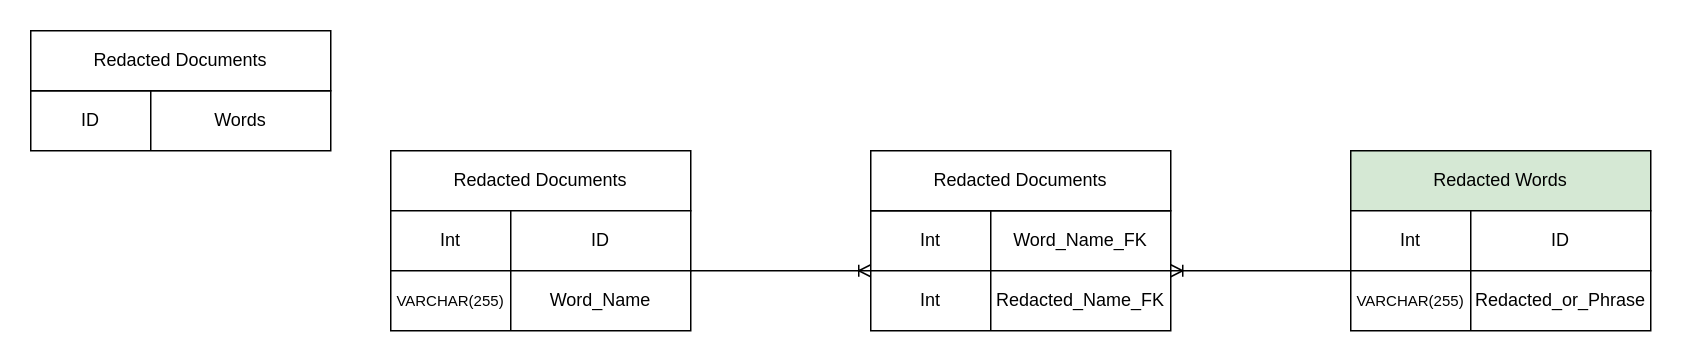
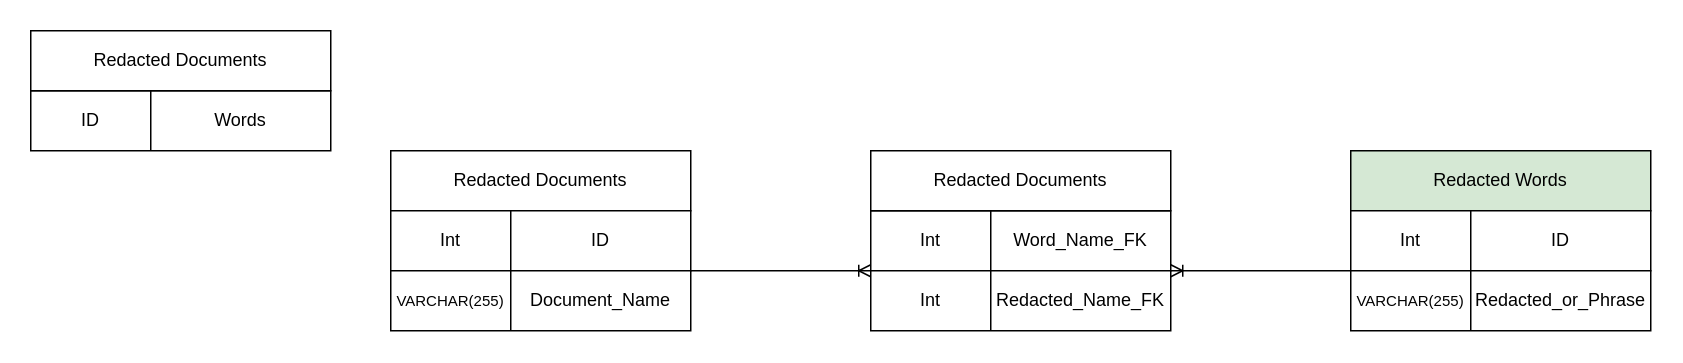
  <mxCell id="0" />
  <mxCell id="1" parent="0" />
  <mxCell id="2" value="Redacted Documents" style="rounded=0;whiteSpace=wrap;html=1;" vertex="1" parent="1"><mxGeometry x="260" y="100" width="200" height="40" as="geometry" /></mxCell>
  <mxCell id="3" value="" style="group" vertex="1" connectable="0" parent="1"><mxGeometry x="260" y="140" width="200" height="40" as="geometry" /></mxCell>
  <mxCell id="4" value="" style="group" vertex="1" connectable="0" parent="3"><mxGeometry width="200" height="40" as="geometry" /></mxCell>
  <mxCell id="5" value="" style="rounded=0;whiteSpace=wrap;html=1;" vertex="1" parent="4"><mxGeometry width="200" height="40" as="geometry" /></mxCell>
  <mxCell id="6" value="Int" style="text;html=1;strokeColor=none;fillColor=none;align=center;verticalAlign=middle;whiteSpace=wrap;rounded=0;" vertex="1" parent="4"><mxGeometry width="80" height="40" as="geometry" /></mxCell>
  <mxCell id="7" value="ID" style="text;html=1;strokeColor=none;fillColor=none;align=center;verticalAlign=middle;whiteSpace=wrap;rounded=0;" vertex="1" parent="3"><mxGeometry x="80" width="120" height="40" as="geometry" /></mxCell>
  <mxCell id="8" value="" style="endArrow=none;html=1;entryX=0.4;entryY=-0.002;entryDx=0;entryDy=0;entryPerimeter=0;exitX=0;exitY=1;exitDx=0;exitDy=0;" edge="1" parent="3" source="7" target="5"><mxGeometry width="50" height="50" relative="1" as="geometry"><mxPoint x="80" y="40" as="sourcePoint" /><mxPoint x="200" y="-10" as="targetPoint" /></mxGeometry></mxCell>
  <mxCell id="9" value="" style="group" vertex="1" connectable="0" parent="1"><mxGeometry x="260" y="180" width="200" height="40" as="geometry" /></mxCell>
  <mxCell id="10" value="" style="group" vertex="1" connectable="0" parent="9"><mxGeometry width="200" height="40" as="geometry" /></mxCell>
  <mxCell id="11" value="" style="rounded=0;whiteSpace=wrap;html=1;" vertex="1" parent="10"><mxGeometry width="200" height="40" as="geometry" /></mxCell>
  <mxCell id="12" value="&lt;font style=&quot;font-size: 10px&quot;&gt;VARCHAR(255)&lt;/font&gt;" style="text;html=1;strokeColor=none;fillColor=none;align=center;verticalAlign=middle;whiteSpace=wrap;rounded=0;" vertex="1" parent="10"><mxGeometry width="80" height="40" as="geometry" /></mxCell>
- <mxCell id="13" value="Word_Name" style="text;html=1;strokeColor=none;fillColor=none;align=center;verticalAlign=middle;whiteSpace=wrap;rounded=0;" vertex="1" parent="9"><mxGeometry x="80" width="120" height="40" as="geometry" /></mxCell>
+ <mxCell id="13" value="Document_Name" style="text;html=1;strokeColor=none;fillColor=none;align=center;verticalAlign=middle;whiteSpace=wrap;rounded=0;" vertex="1" parent="9"><mxGeometry x="80" width="120" height="40" as="geometry" /></mxCell>
  <mxCell id="14" value="" style="endArrow=none;html=1;entryX=0.4;entryY=-0.002;entryDx=0;entryDy=0;entryPerimeter=0;exitX=0;exitY=1;exitDx=0;exitDy=0;" edge="1" parent="9" source="13" target="11"><mxGeometry width="50" height="50" relative="1" as="geometry"><mxPoint x="80" y="40" as="sourcePoint" /><mxPoint x="200" y="-10" as="targetPoint" /></mxGeometry></mxCell>
  <mxCell id="15" value="" style="group;fontStyle=1" vertex="1" connectable="0" parent="1"><mxGeometry x="20" y="60" width="200" height="40" as="geometry" /></mxCell>
  <mxCell id="16" value="" style="group" vertex="1" connectable="0" parent="15"><mxGeometry width="200" height="40" as="geometry" /></mxCell>
  <mxCell id="17" value="" style="rounded=0;whiteSpace=wrap;html=1;" vertex="1" parent="16"><mxGeometry width="200" height="40" as="geometry" /></mxCell>
  <mxCell id="18" value="ID" style="text;html=1;strokeColor=none;fillColor=none;align=center;verticalAlign=middle;whiteSpace=wrap;rounded=0;" vertex="1" parent="16"><mxGeometry width="80" height="40" as="geometry" /></mxCell>
  <mxCell id="19" value="Words" style="text;html=1;strokeColor=none;fillColor=none;align=center;verticalAlign=middle;whiteSpace=wrap;rounded=0;" vertex="1" parent="15"><mxGeometry x="80" width="120" height="40" as="geometry" /></mxCell>
  <mxCell id="20" value="" style="endArrow=none;html=1;entryX=0.4;entryY=-0.002;entryDx=0;entryDy=0;entryPerimeter=0;exitX=0;exitY=1;exitDx=0;exitDy=0;" edge="1" parent="15" source="19" target="17"><mxGeometry width="50" height="50" relative="1" as="geometry"><mxPoint x="80" y="40" as="sourcePoint" /><mxPoint x="200" y="-10" as="targetPoint" /></mxGeometry></mxCell>
  <mxCell id="21" value="Redacted Documents" style="rounded=0;whiteSpace=wrap;html=1;" vertex="1" parent="1"><mxGeometry x="20" y="20" width="200" height="40" as="geometry" /></mxCell>
  <mxCell id="22" value="" style="group" vertex="1" connectable="0" parent="1"><mxGeometry x="580" y="140" width="200" height="40" as="geometry" /></mxCell>
  <mxCell id="23" value="" style="group" vertex="1" connectable="0" parent="22"><mxGeometry width="200" height="40" as="geometry" /></mxCell>
  <mxCell id="24" value="" style="rounded=0;whiteSpace=wrap;html=1;" vertex="1" parent="23"><mxGeometry width="200" height="40" as="geometry" /></mxCell>
  <mxCell id="25" value="Int" style="text;html=1;strokeColor=none;fillColor=none;align=center;verticalAlign=middle;whiteSpace=wrap;rounded=0;" vertex="1" parent="23"><mxGeometry width="80" height="40" as="geometry" /></mxCell>
  <mxCell id="26" value="Word_Name_FK" style="text;html=1;strokeColor=none;fillColor=none;align=center;verticalAlign=middle;whiteSpace=wrap;rounded=0;" vertex="1" parent="22"><mxGeometry x="80" width="120" height="40" as="geometry" /></mxCell>
  <mxCell id="27" value="" style="endArrow=none;html=1;entryX=0.4;entryY=-0.002;entryDx=0;entryDy=0;entryPerimeter=0;exitX=0;exitY=1;exitDx=0;exitDy=0;" edge="1" parent="22" source="26" target="24"><mxGeometry width="50" height="50" relative="1" as="geometry"><mxPoint x="80" y="40" as="sourcePoint" /><mxPoint x="200" y="-10" as="targetPoint" /></mxGeometry></mxCell>
  <mxCell id="28" value="Redacted Words" style="rounded=0;whiteSpace=wrap;html=1;fillColor=#d5e8d4;" vertex="1" parent="1"><mxGeometry x="900" y="100" width="200" height="40" as="geometry" /></mxCell>
  <mxCell id="29" value="Redacted Documents" style="rounded=0;whiteSpace=wrap;html=1;" vertex="1" parent="1"><mxGeometry x="580" y="100" width="200" height="40" as="geometry" /></mxCell>
  <mxCell id="30" value="" style="group;fontStyle=1" vertex="1" connectable="0" parent="1"><mxGeometry x="580" y="180" width="200" height="40" as="geometry" /></mxCell>
  <mxCell id="31" value="" style="group" vertex="1" connectable="0" parent="30"><mxGeometry width="200" height="40" as="geometry" /></mxCell>
  <mxCell id="32" value="" style="rounded=0;whiteSpace=wrap;html=1;" vertex="1" parent="31"><mxGeometry width="200" height="40" as="geometry" /></mxCell>
  <mxCell id="33" value="Int" style="text;html=1;strokeColor=none;fillColor=none;align=center;verticalAlign=middle;whiteSpace=wrap;rounded=0;" vertex="1" parent="31"><mxGeometry width="80" height="40" as="geometry" /></mxCell>
  <mxCell id="34" value="Redacted_Name_FK" style="text;html=1;strokeColor=none;fillColor=none;align=center;verticalAlign=middle;whiteSpace=wrap;rounded=0;" vertex="1" parent="30"><mxGeometry x="80" width="120" height="40" as="geometry" /></mxCell>
  <mxCell id="35" value="" style="endArrow=none;html=1;entryX=0.4;entryY=-0.002;entryDx=0;entryDy=0;entryPerimeter=0;exitX=0;exitY=1;exitDx=0;exitDy=0;" edge="1" parent="30" source="34" target="32"><mxGeometry width="50" height="50" relative="1" as="geometry"><mxPoint x="80" y="40" as="sourcePoint" /><mxPoint x="200" y="-10" as="targetPoint" /></mxGeometry></mxCell>
  <mxCell id="36" value="" style="edgeStyle=entityRelationEdgeStyle;fontSize=12;html=1;endArrow=ERoneToMany;exitX=1;exitY=0;exitDx=0;exitDy=0;entryX=0;entryY=0;entryDx=0;entryDy=0;" edge="1" parent="1" source="13" target="33"><mxGeometry width="100" height="100" relative="1" as="geometry"><mxPoint x="520" y="240" as="sourcePoint" /><mxPoint x="620" y="140" as="targetPoint" /></mxGeometry></mxCell>
  <mxCell id="37" value="" style="group;fontStyle=1" vertex="1" connectable="0" parent="1"><mxGeometry x="900" y="140" width="200" height="40" as="geometry" /></mxCell>
  <mxCell id="38" value="" style="group" vertex="1" connectable="0" parent="37"><mxGeometry width="200" height="40" as="geometry" /></mxCell>
  <mxCell id="39" value="" style="rounded=0;whiteSpace=wrap;html=1;" vertex="1" parent="38"><mxGeometry width="200" height="40" as="geometry" /></mxCell>
  <mxCell id="40" value="Int" style="text;html=1;strokeColor=none;fillColor=none;align=center;verticalAlign=middle;whiteSpace=wrap;rounded=0;" vertex="1" parent="38"><mxGeometry width="80" height="40" as="geometry" /></mxCell>
  <mxCell id="41" value="ID" style="text;html=1;strokeColor=none;fillColor=none;align=center;verticalAlign=middle;whiteSpace=wrap;rounded=0;" vertex="1" parent="37"><mxGeometry x="80" width="120" height="40" as="geometry" /></mxCell>
  <mxCell id="42" value="" style="endArrow=none;html=1;entryX=0.4;entryY=-0.002;entryDx=0;entryDy=0;entryPerimeter=0;exitX=0;exitY=1;exitDx=0;exitDy=0;" edge="1" parent="37" source="41" target="39"><mxGeometry width="50" height="50" relative="1" as="geometry"><mxPoint x="80" y="40" as="sourcePoint" /><mxPoint x="200" y="-10" as="targetPoint" /></mxGeometry></mxCell>
  <mxCell id="43" value="" style="group;fontStyle=1" vertex="1" connectable="0" parent="1"><mxGeometry x="900" y="180" width="200" height="40" as="geometry" /></mxCell>
  <mxCell id="44" value="" style="group" vertex="1" connectable="0" parent="43"><mxGeometry width="200" height="40" as="geometry" /></mxCell>
  <mxCell id="45" value="" style="rounded=0;whiteSpace=wrap;html=1;" vertex="1" parent="44"><mxGeometry width="200" height="40" as="geometry" /></mxCell>
  <mxCell id="46" value="&lt;font style=&quot;font-size: 10px&quot;&gt;VARCHAR(255)&lt;/font&gt;" style="text;html=1;strokeColor=none;fillColor=none;align=center;verticalAlign=middle;whiteSpace=wrap;rounded=0;" vertex="1" parent="44"><mxGeometry width="80" height="40" as="geometry" /></mxCell>
  <mxCell id="47" value="Redacted_or_Phrase" style="text;html=1;strokeColor=none;fillColor=none;align=center;verticalAlign=middle;whiteSpace=wrap;rounded=0;" vertex="1" parent="43"><mxGeometry x="80" width="120" height="40" as="geometry" /></mxCell>
  <mxCell id="48" value="" style="endArrow=none;html=1;entryX=0.4;entryY=-0.002;entryDx=0;entryDy=0;entryPerimeter=0;exitX=0;exitY=1;exitDx=0;exitDy=0;" edge="1" parent="43" source="47" target="45"><mxGeometry width="50" height="50" relative="1" as="geometry"><mxPoint x="80" y="40" as="sourcePoint" /><mxPoint x="200" y="-10" as="targetPoint" /></mxGeometry></mxCell>
  <mxCell id="49" value="" style="edgeStyle=entityRelationEdgeStyle;fontSize=12;html=1;endArrow=ERoneToMany;exitX=0;exitY=0;exitDx=0;exitDy=0;entryX=1;entryY=0;entryDx=0;entryDy=0;" edge="1" parent="1" source="46" target="34"><mxGeometry width="100" height="100" relative="1" as="geometry"><mxPoint x="700" y="220" as="sourcePoint" /><mxPoint x="800" y="120" as="targetPoint" /></mxGeometry></mxCell>
